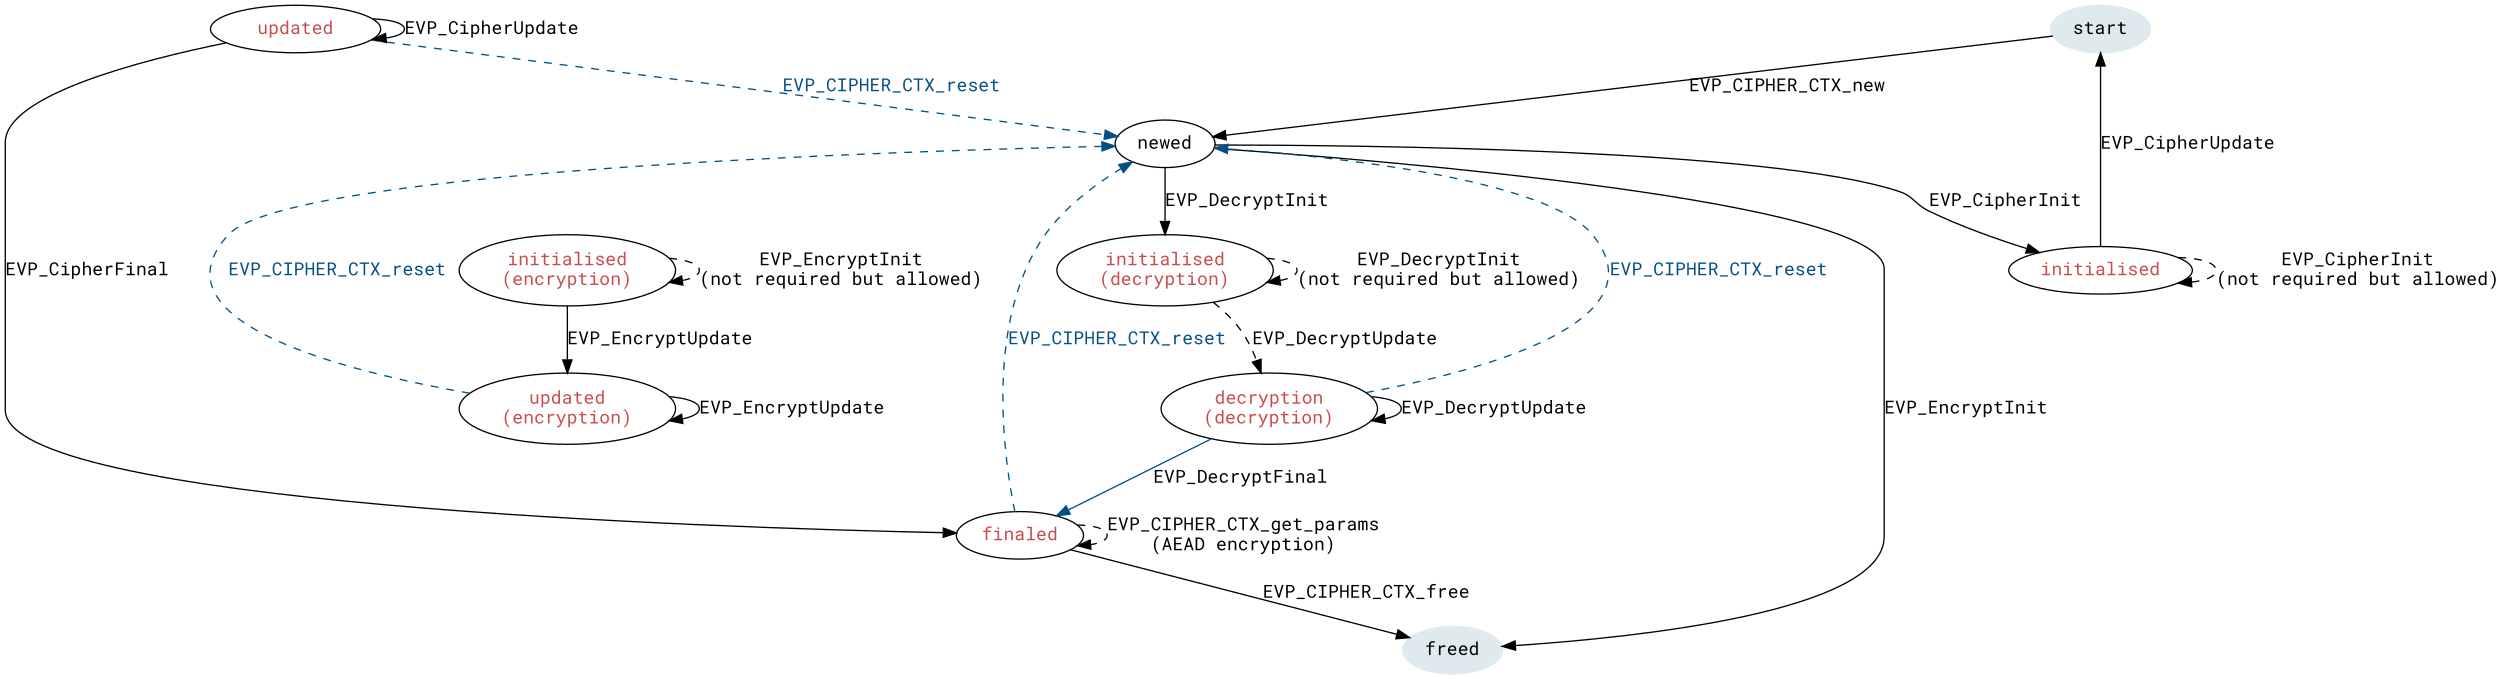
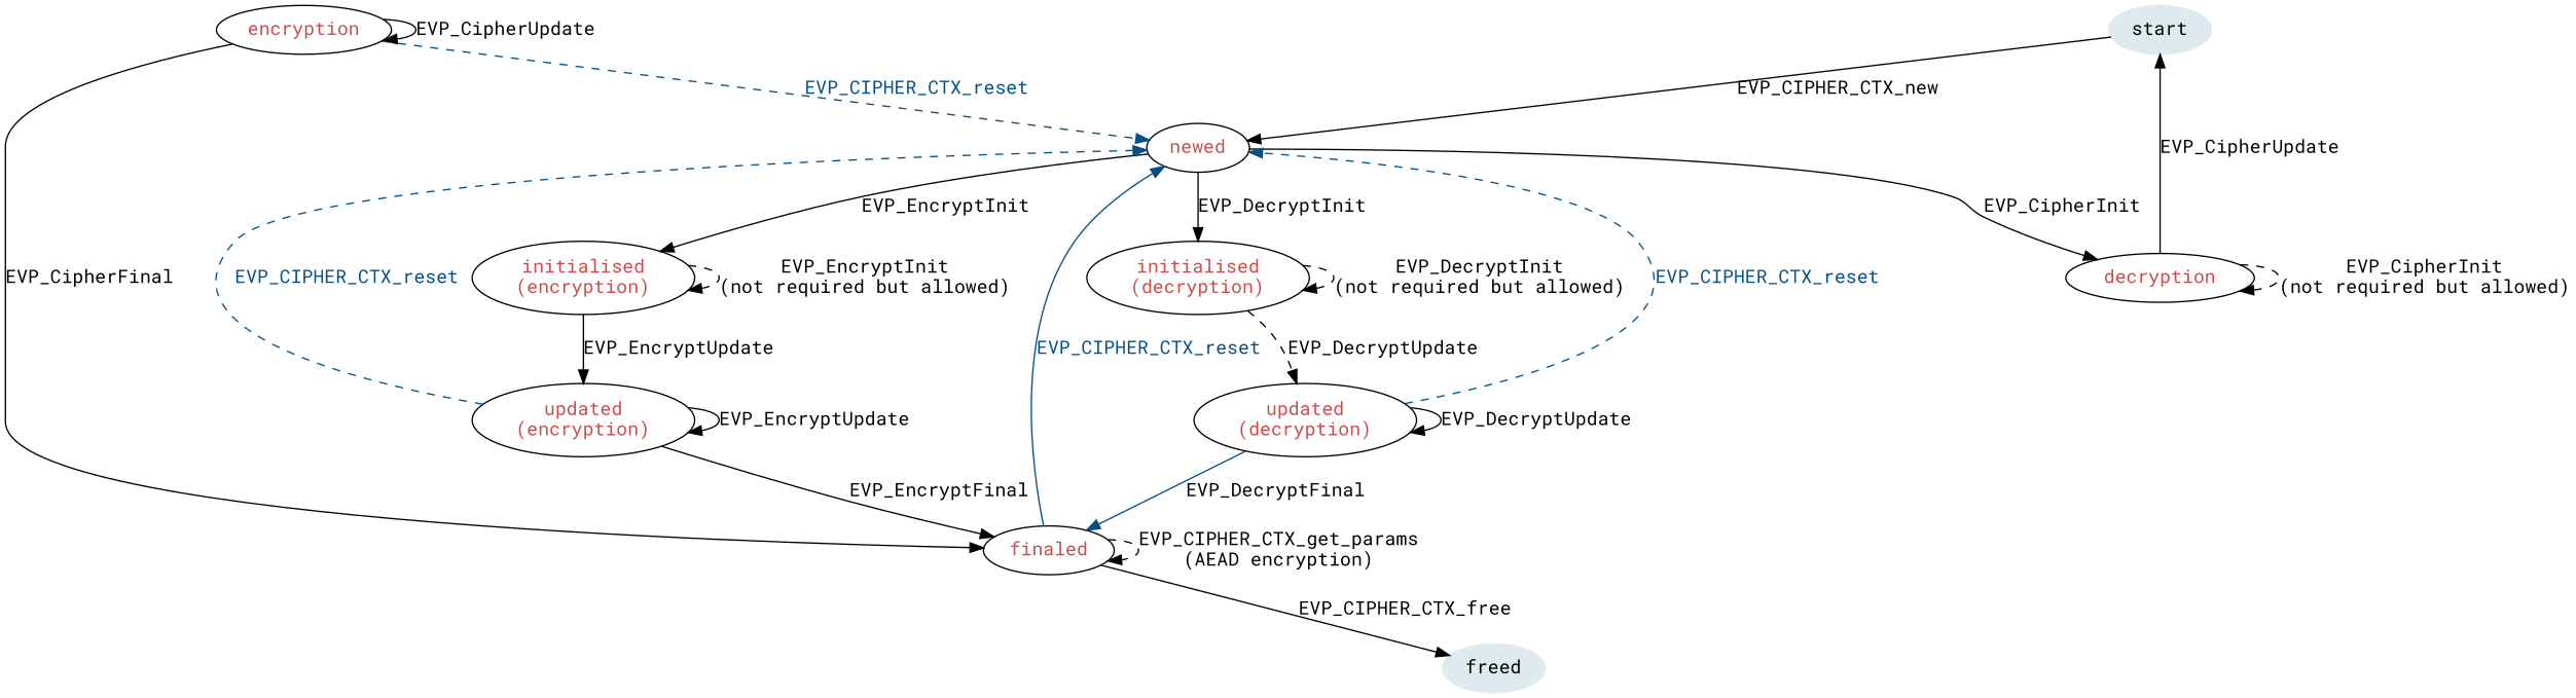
  digraph {
    fontname="Roboto Mono"
    node [fontname="Roboto Mono" fontcolor="#c94c4c"]
    edge [fontname="Roboto Mono"]
    n1 [color="#deeaee" label=start style=filled fontcolor=""]
-   newed [fontcolor=black style=solid]
-   initialised
+   newed [style=solid]
+   initialised [label=decryption]
    n4 [label="initialised\n(decryption)"]
    n5 [label="initialised\n(encryption)"]
-   n6 [label="decryption\n(decryption)"]
+   n6 [label="updated\n(decryption)"]
    n7 [label="updated\n(encryption)"]
-   updated
+   updated [label=encryption]
    finaled
    n10 [color="#deeaee" label=freed style=filled fontcolor=""]
    n1 -> newed [label=EVP_CIPHER_CTX_new]
    newed -> initialised [label=EVP_CipherInit]
    newed -> n4 [label=EVP_DecryptInit]
-   newed -> n10 [label=EVP_EncryptInit]
+   newed -> n5 [label=EVP_EncryptInit]
    initialised -> n1 [label=EVP_CipherUpdate weight=2]
    initialised -> initialised [label="EVP_CipherInit\n(not required but allowed)" style=dashed]
    n4 -> n4 [label="EVP_DecryptInit\n(not required but allowed)" style=dashed]
    n4 -> n6 [label=EVP_DecryptUpdate style=dashed weight=2]
    n5 -> n5 [label="EVP_EncryptInit\n(not required but allowed)" style=dashed]
    n5 -> n7 [label=EVP_EncryptUpdate weight=2]
    n6 -> newed [color="#034f84" fontcolor="#034f84" label=EVP_CIPHER_CTX_reset style=dashed]
    n6 -> n6 [label=EVP_DecryptUpdate]
    n6 -> finaled [color="#034f84" label=EVP_DecryptFinal]
    n7 -> newed [color="#034f84" fontcolor="#034f84" label=EVP_CIPHER_CTX_reset style=dashed]
    n7 -> n7 [label=EVP_EncryptUpdate]
+   n7 -> finaled [label=EVP_EncryptFinal]
    updated -> newed [color="#034f84" fontcolor="#034f84" label=EVP_CIPHER_CTX_reset style=dashed]
    updated -> updated [label=EVP_CipherUpdate]
    updated -> finaled [label=EVP_CipherFinal]
-   finaled -> newed [color="#034f84" fontcolor="#034f84" label=EVP_CIPHER_CTX_reset style=dashed]
+   finaled -> newed [color="#034f84" fontcolor="#034f84" label=EVP_CIPHER_CTX_reset style=solid]
    finaled -> finaled [label="EVP_CIPHER_CTX_get_params\n(AEAD encryption)" style=dashed]
    finaled -> n10 [label=EVP_CIPHER_CTX_free]
  }
